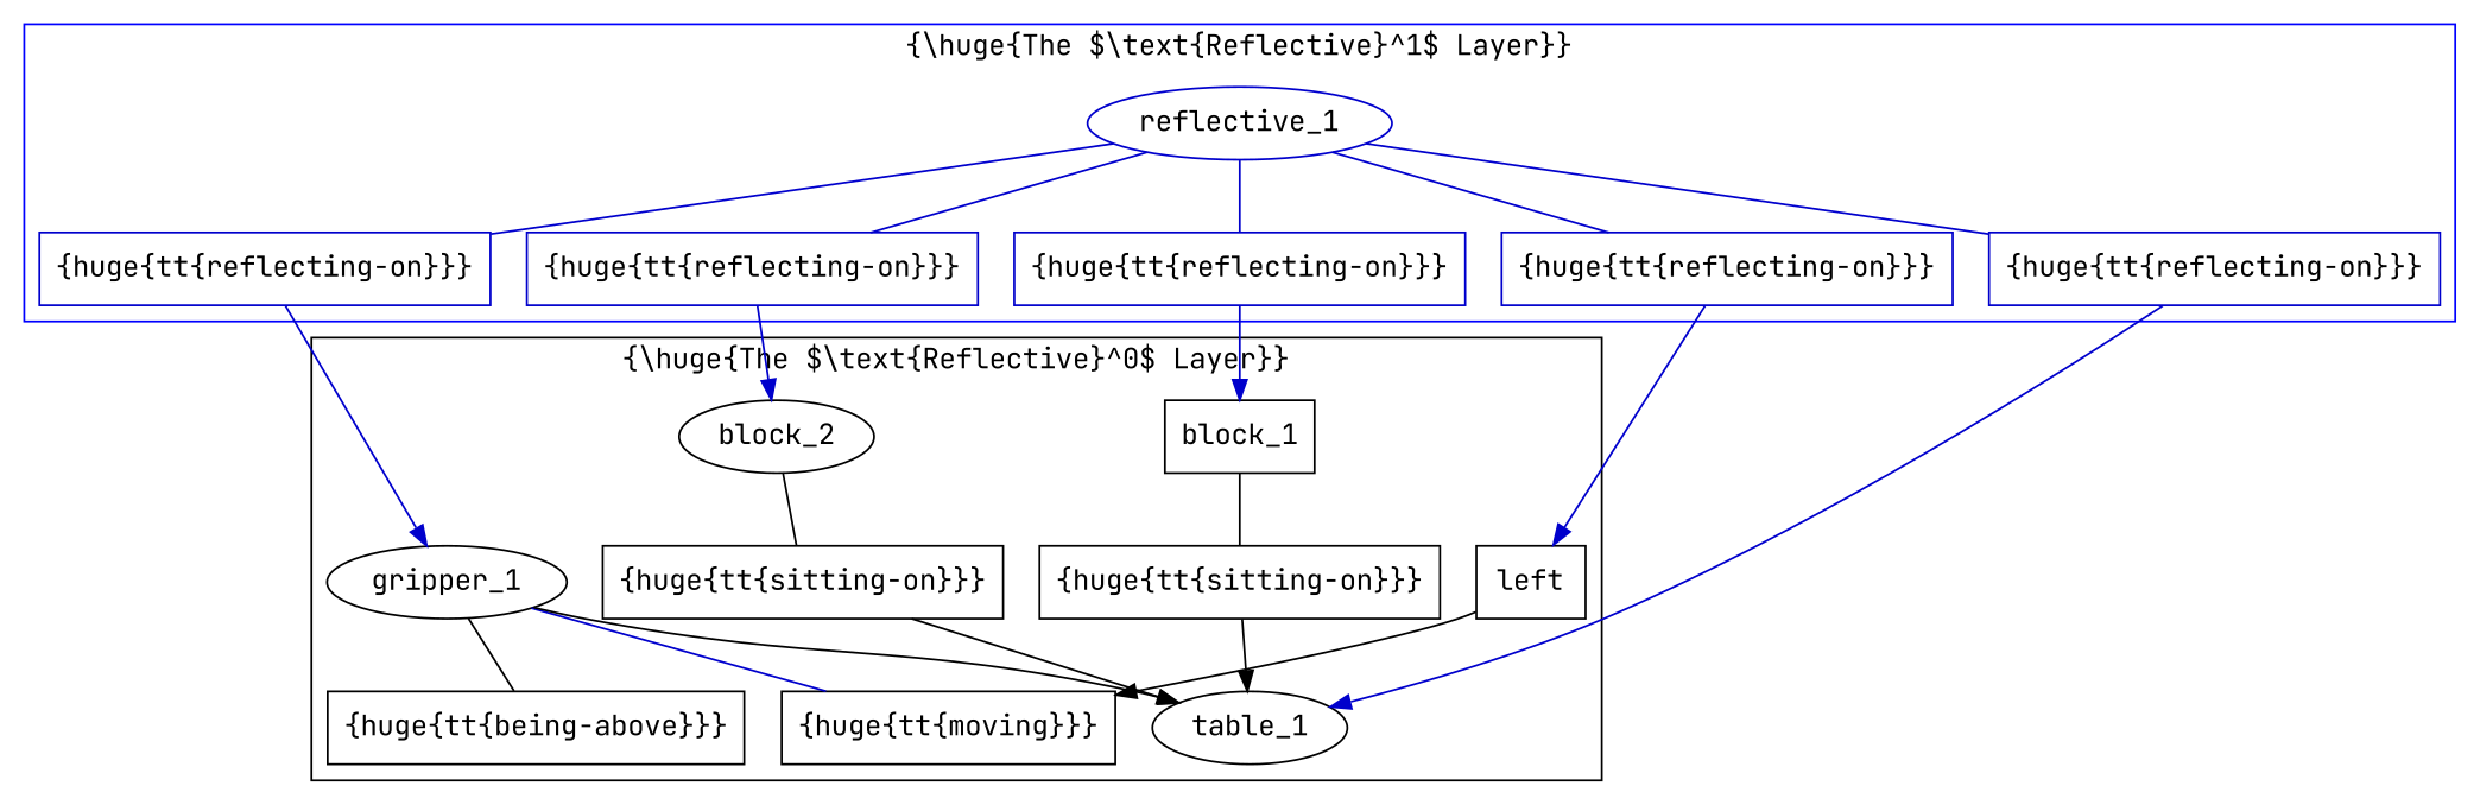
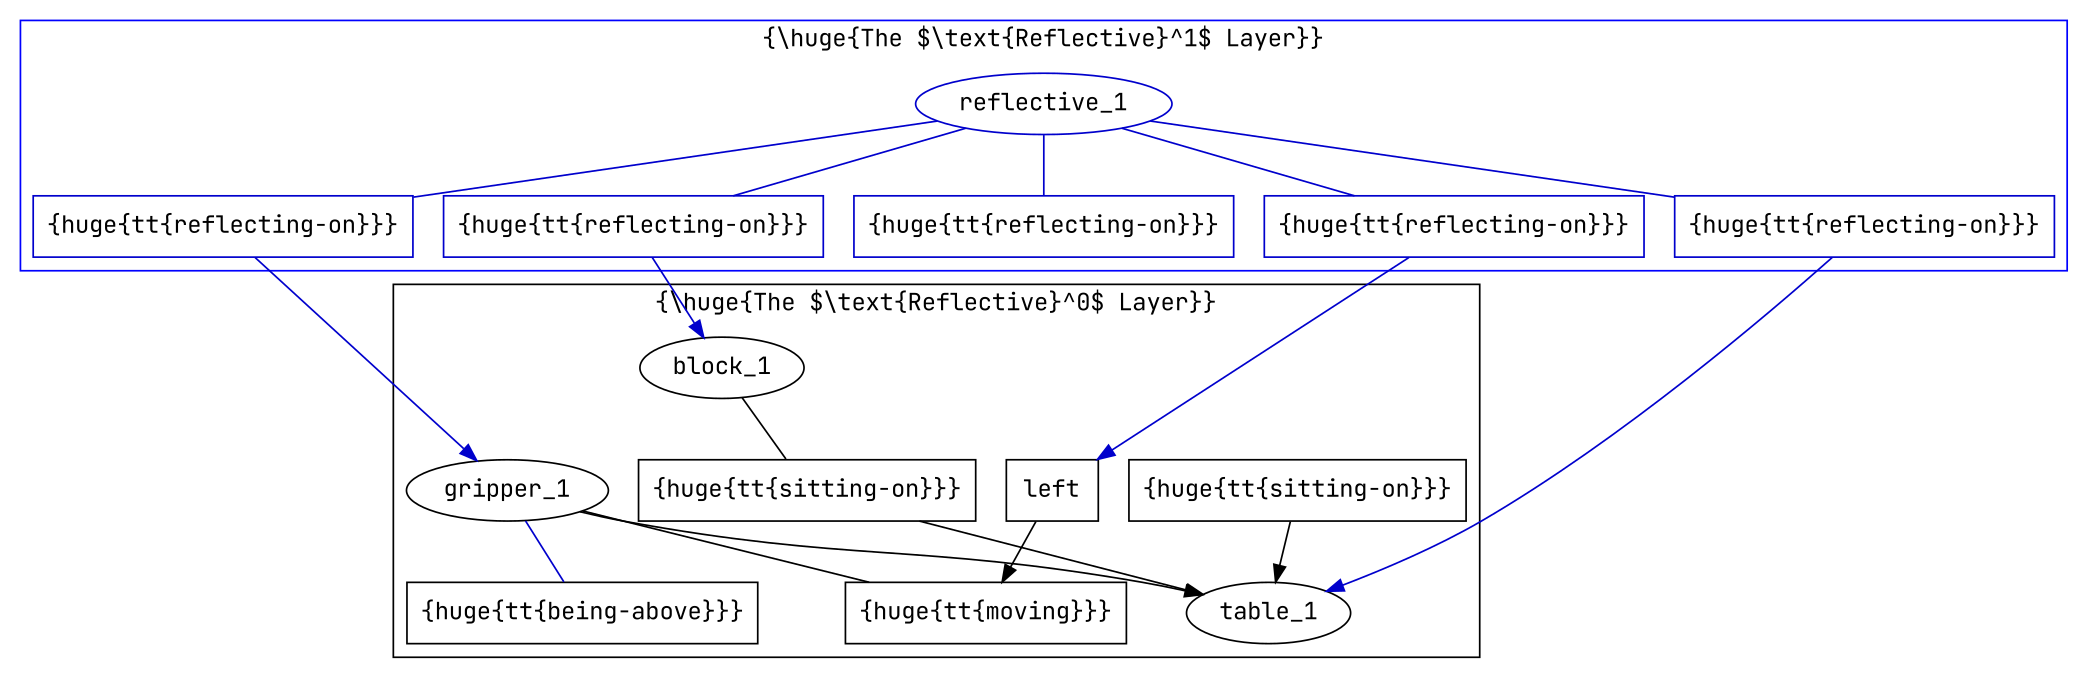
  digraph {
    fontname="JetBrains Mono"
    node [color="#000000" fillcolor=white fontname="JetBrains Mono" style=filled shape=box]
    edge [color="#0000CC" fontname="JetBrains Mono"]
    gripper_1 [texlbl="{\huge{\tt{Gripper-1}}}" shape=""]
    n2 [label="{\huge{\tt{being-above}}}"]
    n3 [label="{\huge{\tt{moving}}}"]
-   block_1 [texlbl="{\huge{\tt{Block-1}}}"]
+   block_1 [texlbl="{\huge{\tt{Block-1}}}" shape=""]
    n5 [label="{\huge{\tt{sitting-on}}}"]
-   block_2 [texlbl="{\huge{\tt{Block-2}}}" shape=""]
    n7 [label="{\huge{\tt{sitting-on}}}"]
    table_1 [texlbl="{\huge{\tt{Table-1}}}" shape=""]
    left [texlbl="{\huge{\tt{left}}}"]
    reflective_1 [color="#0000CC" texlbl="{\huge{\tt{reflective-1}}}" shape=""]
    n11 [color="#0000CC" label="{\huge{\tt{reflecting-on}}}"]
    n12 [color="#0000CC" label="{\huge{\tt{reflecting-on}}}"]
    n13 [color="#0000CC" label="{\huge{\tt{reflecting-on}}}"]
    n14 [color="#0000CC" label="{\huge{\tt{reflecting-on}}}"]
    n15 [color="#0000CC" label="{\huge{\tt{reflecting-on}}}"]
    subgraph cluster_1 {
      color=black
      label="{\\huge{The $\\text{Reflective}^0$ Layer}}"
      gripper_1
      n2
      n3
      block_1
      n5
-     block_2
      n7
      table_1
      left
    }
    subgraph cluster_2 {
      color=blue
      label="{\\huge{The $\\text{Reflective}^1$ Layer}}"
      reflective_1
      n11
      n12
      n13
      n14
      n15
    }
-   gripper_1 -> n2 [arrowhead=none color="#000000"]
-   gripper_1 -> n3 [arrowhead=none]
+   gripper_1 -> n2 [arrowhead=none]
+   gripper_1 -> n3 [arrowhead=none color="#000000"]
    gripper_1 -> table_1 [color="#000000" style="-triangle 45"]
    block_1 -> n5 [arrowhead=none color="#000000"]
    n5 -> table_1 [color="#000000" style="-triangle 45"]
-   block_2 -> n7 [arrowhead=none color="#000000"]
    n7 -> table_1 [color="#000000" style="-triangle 45"]
    left -> n3 [color="#000000" style="-triangle 45"]
    reflective_1 -> n11 [arrowhead=none]
    reflective_1 -> n12 [arrowhead=none]
    reflective_1 -> n13 [arrowhead=none]
    reflective_1 -> n14 [arrowhead=none]
    reflective_1 -> n15 [arrowhead=none]
    n11 -> gripper_1 [style="-triangle 45"]
    n12 -> block_1 [style="-triangle 45"]
-   n13 -> block_2 [style="-triangle 45"]
    n14 -> table_1 [style="-triangle 45"]
    n15 -> left [style="-triangle 45"]
  }
